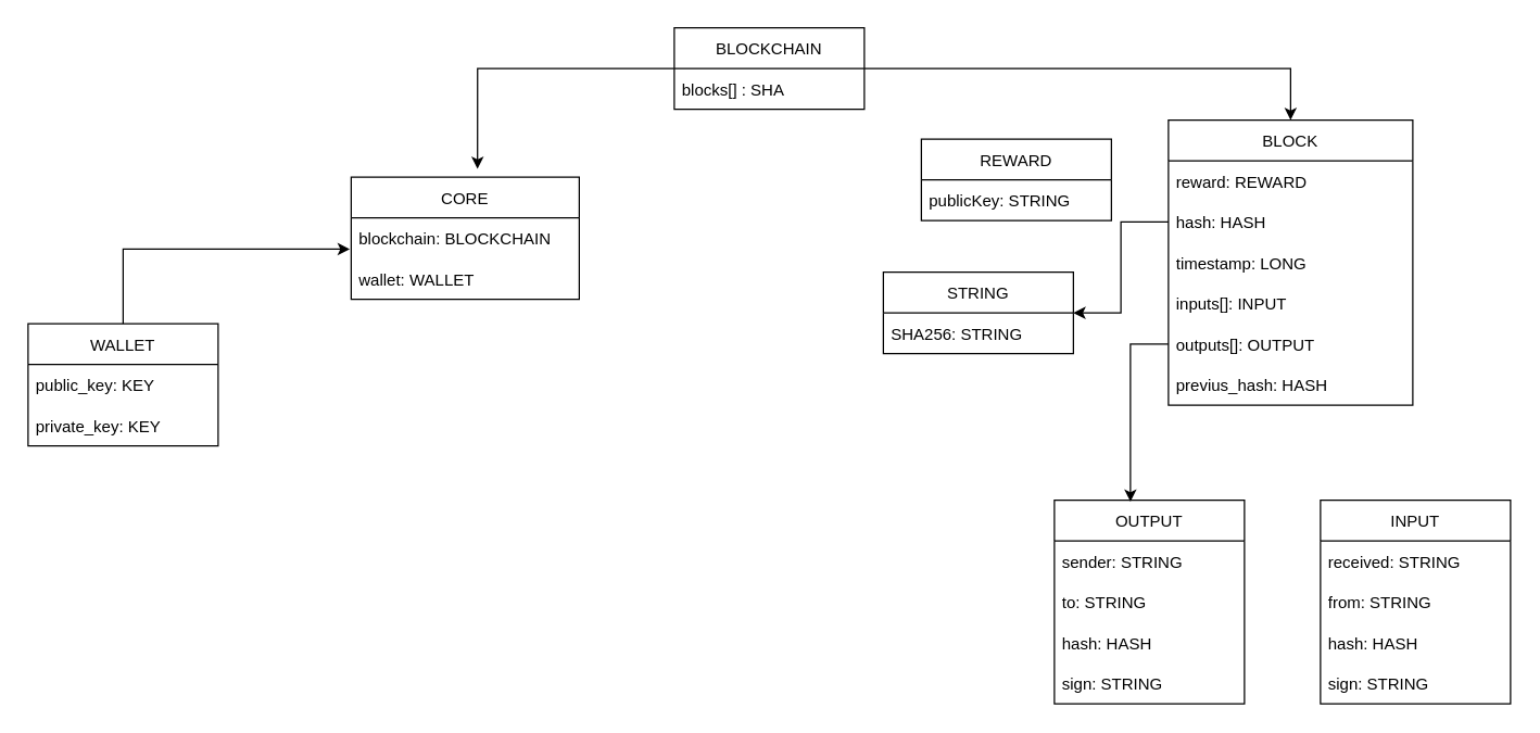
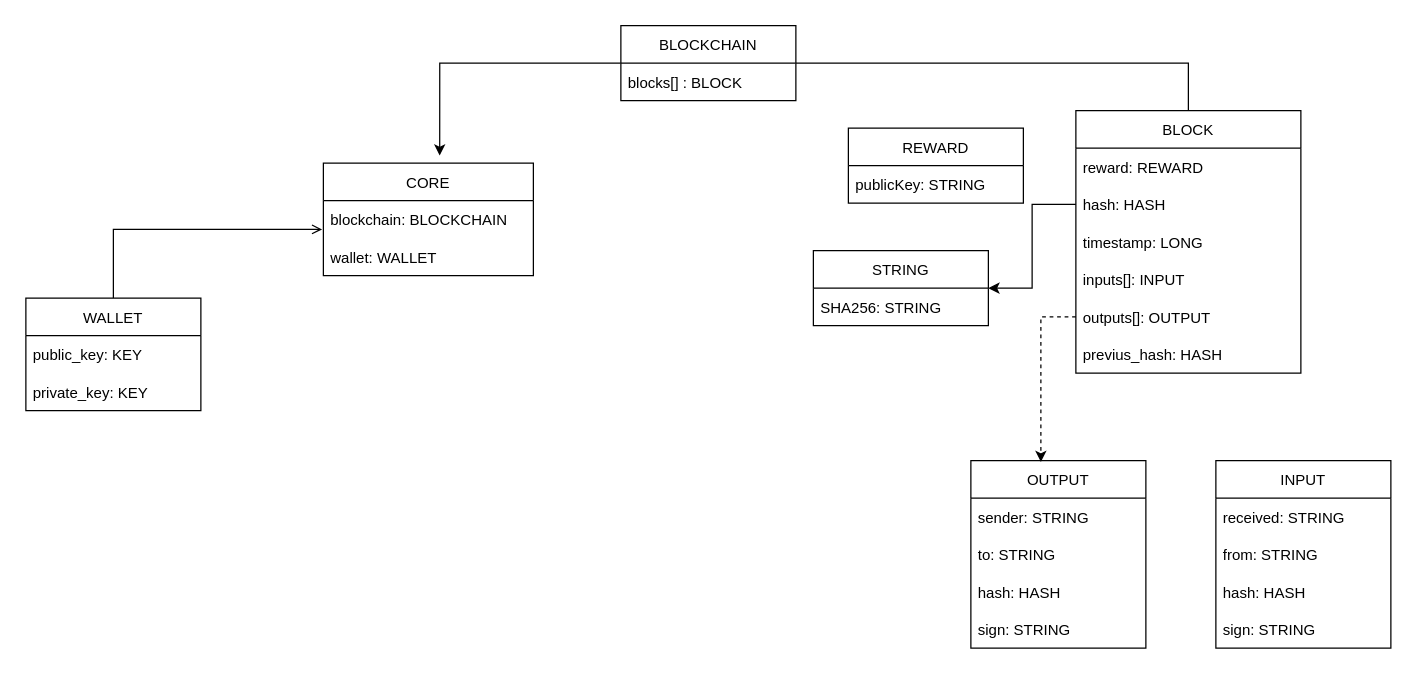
  <mxCell id="0" />
  <mxCell id="1" parent="0" />
- <mxCell id="2" style="edgeStyle=orthogonalEdgeStyle;rounded=0;orthogonalLoop=1;jettySize=auto;html=1;" edge="1" parent="1" source="4" target="6"><mxGeometry relative="1" as="geometry" /></mxCell>
+ <mxCell id="2" style="edgeStyle=orthogonalEdgeStyle;rounded=0;orthogonalLoop=1;jettySize=auto;html=1;endArrow=none;" edge="1" parent="1" source="4" target="6"><mxGeometry relative="1" as="geometry" /></mxCell>
  <mxCell id="3" style="edgeStyle=orthogonalEdgeStyle;rounded=0;orthogonalLoop=1;jettySize=auto;html=1;entryX=0.554;entryY=-0.067;entryDx=0;entryDy=0;entryPerimeter=0;" edge="1" parent="1" source="4" target="29"><mxGeometry relative="1" as="geometry" /></mxCell>
  <mxCell id="4" value="BLOCKCHAIN" style="swimlane;fontStyle=0;childLayout=stackLayout;horizontal=1;startSize=30;horizontalStack=0;resizeParent=1;resizeParentMax=0;resizeLast=0;collapsible=1;marginBottom=0;" vertex="1" parent="1"><mxGeometry x="496" y="20" width="140" height="60" as="geometry" /></mxCell>
- <mxCell id="5" value="blocks[] : SHA" style="text;strokeColor=none;fillColor=none;align=left;verticalAlign=middle;spacingLeft=4;spacingRight=4;overflow=hidden;points=[[0,0.5],[1,0.5]];portConstraint=eastwest;rotatable=0;" vertex="1" parent="4"><mxGeometry y="30" width="140" height="30" as="geometry" /></mxCell>
+ <mxCell id="5" value="blocks[] : BLOCK" style="text;strokeColor=none;fillColor=none;align=left;verticalAlign=middle;spacingLeft=4;spacingRight=4;overflow=hidden;points=[[0,0.5],[1,0.5]];portConstraint=eastwest;rotatable=0;" vertex="1" parent="4"><mxGeometry y="30" width="140" height="30" as="geometry" /></mxCell>
  <mxCell id="6" value="BLOCK" style="swimlane;fontStyle=0;childLayout=stackLayout;horizontal=1;startSize=30;horizontalStack=0;resizeParent=1;resizeParentMax=0;resizeLast=0;collapsible=1;marginBottom=0;" vertex="1" parent="1"><mxGeometry x="860" y="88" width="180" height="210" as="geometry" /></mxCell>
  <mxCell id="7" value="reward: REWARD" style="text;strokeColor=none;fillColor=none;align=left;verticalAlign=middle;spacingLeft=4;spacingRight=4;overflow=hidden;points=[[0,0.5],[1,0.5]];portConstraint=eastwest;rotatable=0;" vertex="1" parent="6"><mxGeometry y="30" width="180" height="30" as="geometry" /></mxCell>
  <mxCell id="8" value="hash: HASH" style="text;strokeColor=none;fillColor=none;align=left;verticalAlign=middle;spacingLeft=4;spacingRight=4;overflow=hidden;points=[[0,0.5],[1,0.5]];portConstraint=eastwest;rotatable=0;" vertex="1" parent="6"><mxGeometry y="60" width="180" height="30" as="geometry" /></mxCell>
  <mxCell id="9" value="timestamp: LONG" style="text;strokeColor=none;fillColor=none;align=left;verticalAlign=middle;spacingLeft=4;spacingRight=4;overflow=hidden;points=[[0,0.5],[1,0.5]];portConstraint=eastwest;rotatable=0;" vertex="1" parent="6"><mxGeometry y="90" width="180" height="30" as="geometry" /></mxCell>
  <mxCell id="10" value="inputs[]: INPUT" style="text;strokeColor=none;fillColor=none;align=left;verticalAlign=middle;spacingLeft=4;spacingRight=4;overflow=hidden;points=[[0,0.5],[1,0.5]];portConstraint=eastwest;rotatable=0;" vertex="1" parent="6"><mxGeometry y="120" width="180" height="30" as="geometry" /></mxCell>
  <mxCell id="11" value="outputs[]: OUTPUT" style="text;strokeColor=none;fillColor=none;align=left;verticalAlign=middle;spacingLeft=4;spacingRight=4;overflow=hidden;points=[[0,0.5],[1,0.5]];portConstraint=eastwest;rotatable=0;" vertex="1" parent="6"><mxGeometry y="150" width="180" height="30" as="geometry" /></mxCell>
  <mxCell id="12" value="previus_hash: HASH" style="text;strokeColor=none;fillColor=none;align=left;verticalAlign=middle;spacingLeft=4;spacingRight=4;overflow=hidden;points=[[0,0.5],[1,0.5]];portConstraint=eastwest;rotatable=0;" vertex="1" parent="6"><mxGeometry y="180" width="180" height="30" as="geometry" /></mxCell>
  <mxCell id="13" value="REWARD" style="swimlane;fontStyle=0;childLayout=stackLayout;horizontal=1;startSize=30;horizontalStack=0;resizeParent=1;resizeParentMax=0;resizeLast=0;collapsible=1;marginBottom=0;" vertex="1" parent="1"><mxGeometry x="678" y="102" width="140" height="60" as="geometry" /></mxCell>
  <mxCell id="14" value="publicKey: STRING" style="text;strokeColor=none;fillColor=none;align=left;verticalAlign=middle;spacingLeft=4;spacingRight=4;overflow=hidden;points=[[0,0.5],[1,0.5]];portConstraint=eastwest;rotatable=0;" vertex="1" parent="13"><mxGeometry y="30" width="140" height="30" as="geometry" /></mxCell>
  <mxCell id="15" value="STRING" style="swimlane;fontStyle=0;childLayout=stackLayout;horizontal=1;startSize=30;horizontalStack=0;resizeParent=1;resizeParentMax=0;resizeLast=0;collapsible=1;marginBottom=0;" vertex="1" parent="1"><mxGeometry x="650" y="200" width="140" height="60" as="geometry" /></mxCell>
  <mxCell id="16" value="SHA256: STRING" style="text;strokeColor=none;fillColor=none;align=left;verticalAlign=middle;spacingLeft=4;spacingRight=4;overflow=hidden;points=[[0,0.5],[1,0.5]];portConstraint=eastwest;rotatable=0;" vertex="1" parent="15"><mxGeometry y="30" width="140" height="30" as="geometry" /></mxCell>
  <mxCell id="17" value="INPUT" style="swimlane;fontStyle=0;childLayout=stackLayout;horizontal=1;startSize=30;horizontalStack=0;resizeParent=1;resizeParentMax=0;resizeLast=0;collapsible=1;marginBottom=0;" vertex="1" parent="1"><mxGeometry x="972" y="368" width="140" height="150" as="geometry" /></mxCell>
  <mxCell id="18" value="received: STRING" style="text;strokeColor=none;fillColor=none;align=left;verticalAlign=middle;spacingLeft=4;spacingRight=4;overflow=hidden;points=[[0,0.5],[1,0.5]];portConstraint=eastwest;rotatable=0;" vertex="1" parent="17"><mxGeometry y="30" width="140" height="30" as="geometry" /></mxCell>
  <mxCell id="19" value="from: STRING" style="text;strokeColor=none;fillColor=none;align=left;verticalAlign=middle;spacingLeft=4;spacingRight=4;overflow=hidden;points=[[0,0.5],[1,0.5]];portConstraint=eastwest;rotatable=0;" vertex="1" parent="17"><mxGeometry y="60" width="140" height="30" as="geometry" /></mxCell>
  <mxCell id="20" value="hash: HASH" style="text;strokeColor=none;fillColor=none;align=left;verticalAlign=middle;spacingLeft=4;spacingRight=4;overflow=hidden;points=[[0,0.5],[1,0.5]];portConstraint=eastwest;rotatable=0;" vertex="1" parent="17"><mxGeometry y="90" width="140" height="30" as="geometry" /></mxCell>
  <mxCell id="21" value="sign: STRING" style="text;strokeColor=none;fillColor=none;align=left;verticalAlign=middle;spacingLeft=4;spacingRight=4;overflow=hidden;points=[[0,0.5],[1,0.5]];portConstraint=eastwest;rotatable=0;" vertex="1" parent="17"><mxGeometry y="120" width="140" height="30" as="geometry" /></mxCell>
  <mxCell id="22" value="OUTPUT" style="swimlane;fontStyle=0;childLayout=stackLayout;horizontal=1;startSize=30;horizontalStack=0;resizeParent=1;resizeParentMax=0;resizeLast=0;collapsible=1;marginBottom=0;" vertex="1" parent="1"><mxGeometry x="776" y="368" width="140" height="150" as="geometry" /></mxCell>
  <mxCell id="23" value="sender: STRING" style="text;strokeColor=none;fillColor=none;align=left;verticalAlign=middle;spacingLeft=4;spacingRight=4;overflow=hidden;points=[[0,0.5],[1,0.5]];portConstraint=eastwest;rotatable=0;" vertex="1" parent="22"><mxGeometry y="30" width="140" height="30" as="geometry" /></mxCell>
  <mxCell id="24" value="to: STRING" style="text;strokeColor=none;fillColor=none;align=left;verticalAlign=middle;spacingLeft=4;spacingRight=4;overflow=hidden;points=[[0,0.5],[1,0.5]];portConstraint=eastwest;rotatable=0;" vertex="1" parent="22"><mxGeometry y="60" width="140" height="30" as="geometry" /></mxCell>
  <mxCell id="25" value="hash: HASH" style="text;strokeColor=none;fillColor=none;align=left;verticalAlign=middle;spacingLeft=4;spacingRight=4;overflow=hidden;points=[[0,0.5],[1,0.5]];portConstraint=eastwest;rotatable=0;" vertex="1" parent="22"><mxGeometry y="90" width="140" height="30" as="geometry" /></mxCell>
  <mxCell id="26" value="sign: STRING" style="text;strokeColor=none;fillColor=none;align=left;verticalAlign=middle;spacingLeft=4;spacingRight=4;overflow=hidden;points=[[0,0.5],[1,0.5]];portConstraint=eastwest;rotatable=0;" vertex="1" parent="22"><mxGeometry y="120" width="140" height="30" as="geometry" /></mxCell>
- <mxCell id="27" style="edgeStyle=orthogonalEdgeStyle;rounded=0;orthogonalLoop=1;jettySize=auto;html=1;entryX=0.4;entryY=0.007;entryDx=0;entryDy=0;entryPerimeter=0;" edge="1" parent="1" source="11" target="22"><mxGeometry relative="1" as="geometry" /></mxCell>
+ <mxCell id="27" style="edgeStyle=orthogonalEdgeStyle;rounded=0;orthogonalLoop=1;jettySize=auto;html=1;entryX=0.4;entryY=0.007;entryDx=0;entryDy=0;entryPerimeter=0;dashed=1;" edge="1" parent="1" source="11" target="22"><mxGeometry relative="1" as="geometry" /></mxCell>
  <mxCell id="28" style="edgeStyle=orthogonalEdgeStyle;rounded=0;orthogonalLoop=1;jettySize=auto;html=1;entryX=1;entryY=0.5;entryDx=0;entryDy=0;" edge="1" parent="1" source="8" target="15"><mxGeometry relative="1" as="geometry" /></mxCell>
  <mxCell id="29" value="CORE" style="swimlane;fontStyle=0;childLayout=stackLayout;horizontal=1;startSize=30;horizontalStack=0;resizeParent=1;resizeParentMax=0;resizeLast=0;collapsible=1;marginBottom=0;" vertex="1" parent="1"><mxGeometry x="258" y="130" width="168" height="90" as="geometry" /></mxCell>
  <mxCell id="30" value="blockchain: BLOCKCHAIN" style="text;strokeColor=none;fillColor=none;align=left;verticalAlign=middle;spacingLeft=4;spacingRight=4;overflow=hidden;points=[[0,0.5],[1,0.5]];portConstraint=eastwest;rotatable=0;" vertex="1" parent="29"><mxGeometry y="30" width="168" height="30" as="geometry" /></mxCell>
  <mxCell id="31" value="wallet: WALLET" style="text;strokeColor=none;fillColor=none;align=left;verticalAlign=middle;spacingLeft=4;spacingRight=4;overflow=hidden;points=[[0,0.5],[1,0.5]];portConstraint=eastwest;rotatable=0;" vertex="1" parent="29"><mxGeometry y="60" width="168" height="30" as="geometry" /></mxCell>
- <mxCell id="32" style="edgeStyle=orthogonalEdgeStyle;rounded=0;orthogonalLoop=1;jettySize=auto;html=1;entryX=-0.006;entryY=0.767;entryDx=0;entryDy=0;entryPerimeter=0;" edge="1" parent="1" source="33" target="30"><mxGeometry relative="1" as="geometry" /></mxCell>
+ <mxCell id="32" style="edgeStyle=orthogonalEdgeStyle;rounded=0;orthogonalLoop=1;jettySize=auto;html=1;entryX=-0.006;entryY=0.767;entryDx=0;entryDy=0;entryPerimeter=0;endArrow=open;" edge="1" parent="1" source="33" target="30"><mxGeometry relative="1" as="geometry" /></mxCell>
  <mxCell id="33" value="WALLET" style="swimlane;fontStyle=0;childLayout=stackLayout;horizontal=1;startSize=30;horizontalStack=0;resizeParent=1;resizeParentMax=0;resizeLast=0;collapsible=1;marginBottom=0;" vertex="1" parent="1"><mxGeometry x="20" y="238" width="140" height="90" as="geometry" /></mxCell>
  <mxCell id="34" value="public_key: KEY" style="text;strokeColor=none;fillColor=none;align=left;verticalAlign=middle;spacingLeft=4;spacingRight=4;overflow=hidden;points=[[0,0.5],[1,0.5]];portConstraint=eastwest;rotatable=0;" vertex="1" parent="33"><mxGeometry y="30" width="140" height="30" as="geometry" /></mxCell>
  <mxCell id="35" value="private_key: KEY" style="text;strokeColor=none;fillColor=none;align=left;verticalAlign=middle;spacingLeft=4;spacingRight=4;overflow=hidden;points=[[0,0.5],[1,0.5]];portConstraint=eastwest;rotatable=0;" vertex="1" parent="33"><mxGeometry y="60" width="140" height="30" as="geometry" /></mxCell>
